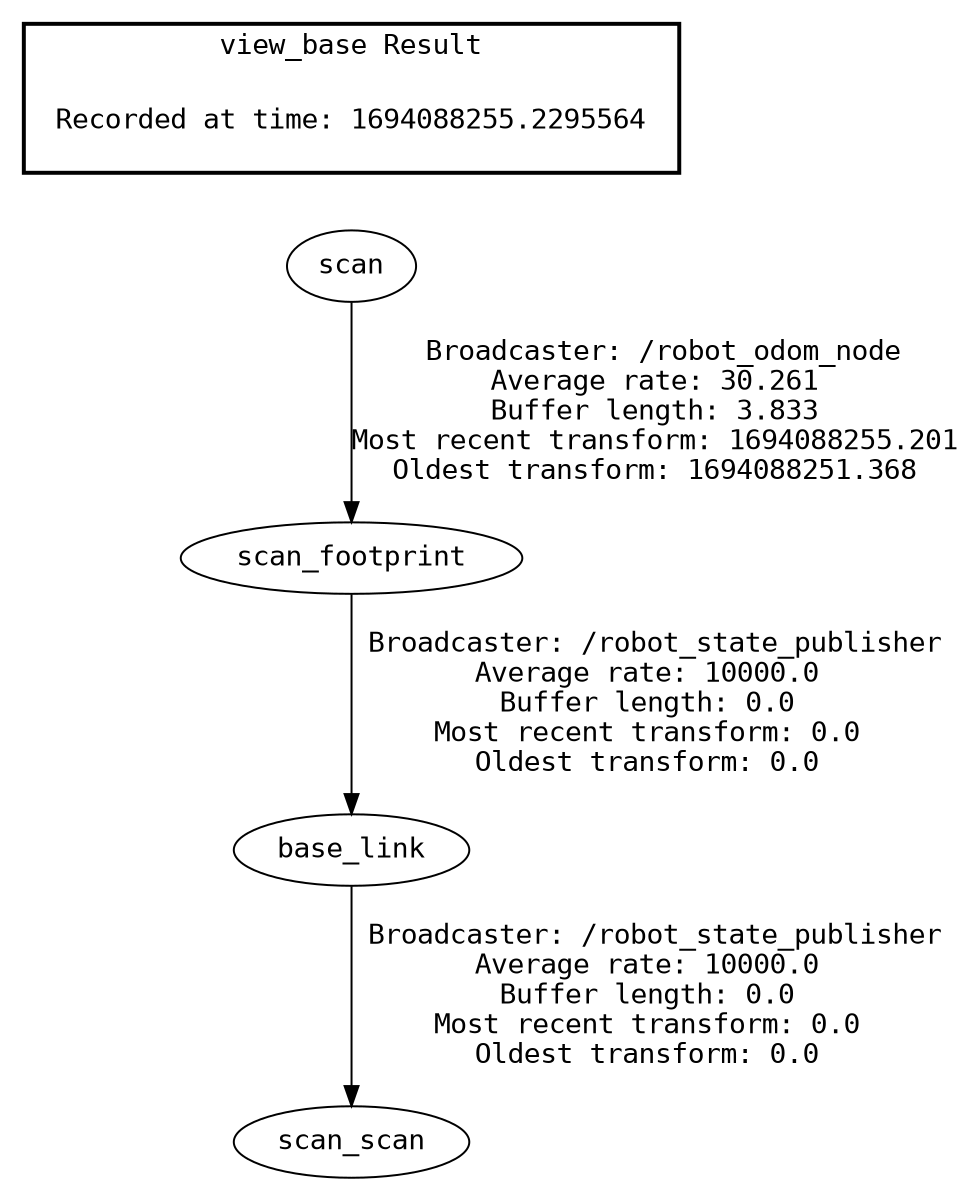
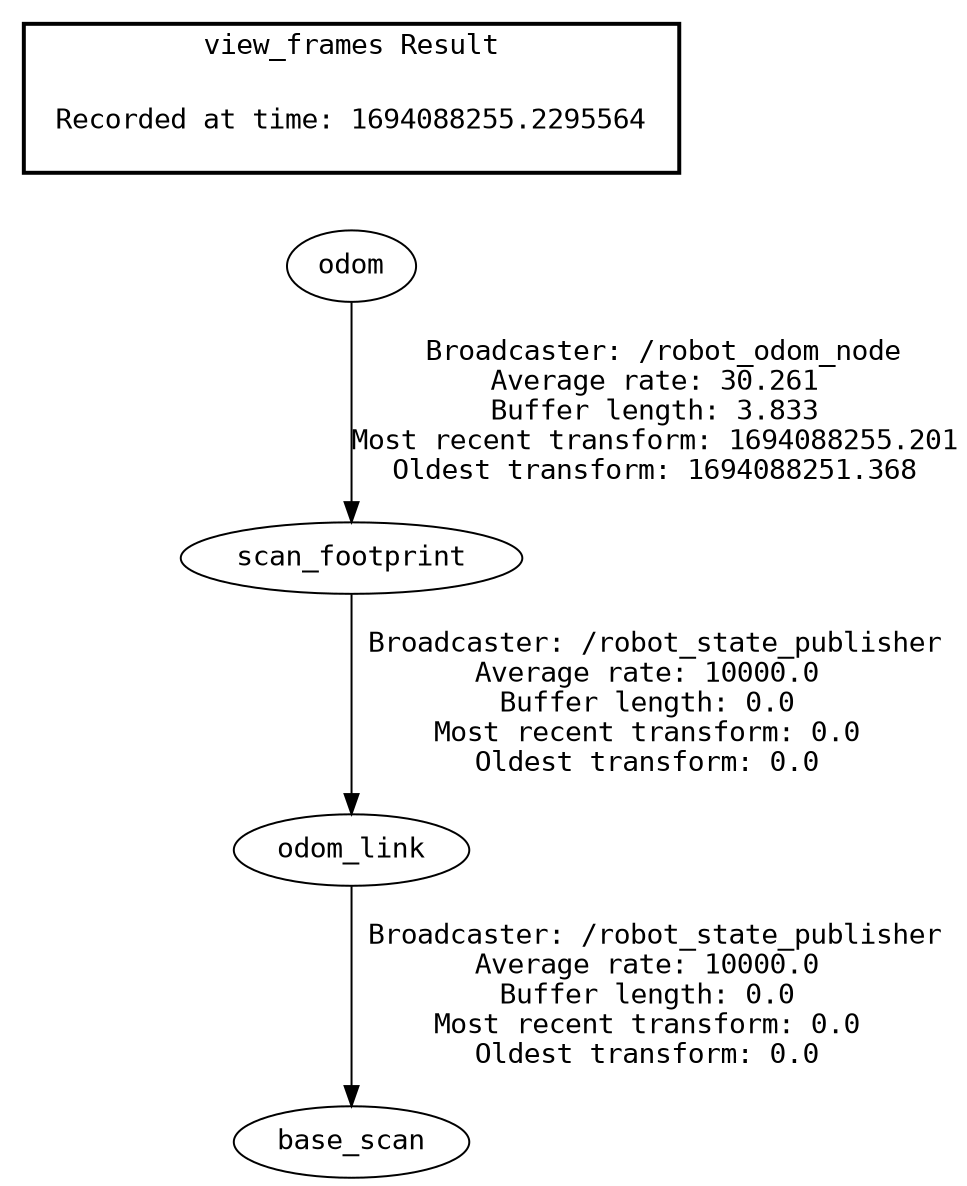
  digraph {
    fontname="DejaVu Sans Mono"
    node [fontname="DejaVu Sans Mono"]
    edge [fontname="DejaVu Sans Mono"]
    n1 [label="Recorded at time: 1694088255.2295564" shape=plaintext]
-   odom [label=scan]
+   odom
    n3 [label=scan_footprint]
-   base_link
-   base_scan [label=scan_scan]
+   base_link [label=odom_link]
+   base_scan
    subgraph cluster_1 {
      color=black
-     label="view_base Result"
+     label="view_frames Result"
      style=bold
      n1
    }
    n1 -> odom [style=invis]
    odom -> n3 [label=" Broadcaster: /robot_odom_node\nAverage rate: 30.261\nBuffer length: 3.833\nMost recent transform: 1694088255.201\nOldest transform: 1694088251.368\n"]
    n3 -> base_link [label=" Broadcaster: /robot_state_publisher\nAverage rate: 10000.0\nBuffer length: 0.0\nMost recent transform: 0.0\nOldest transform: 0.0\n"]
    base_link -> base_scan [label=" Broadcaster: /robot_state_publisher\nAverage rate: 10000.0\nBuffer length: 0.0\nMost recent transform: 0.0\nOldest transform: 0.0\n"]
  }
